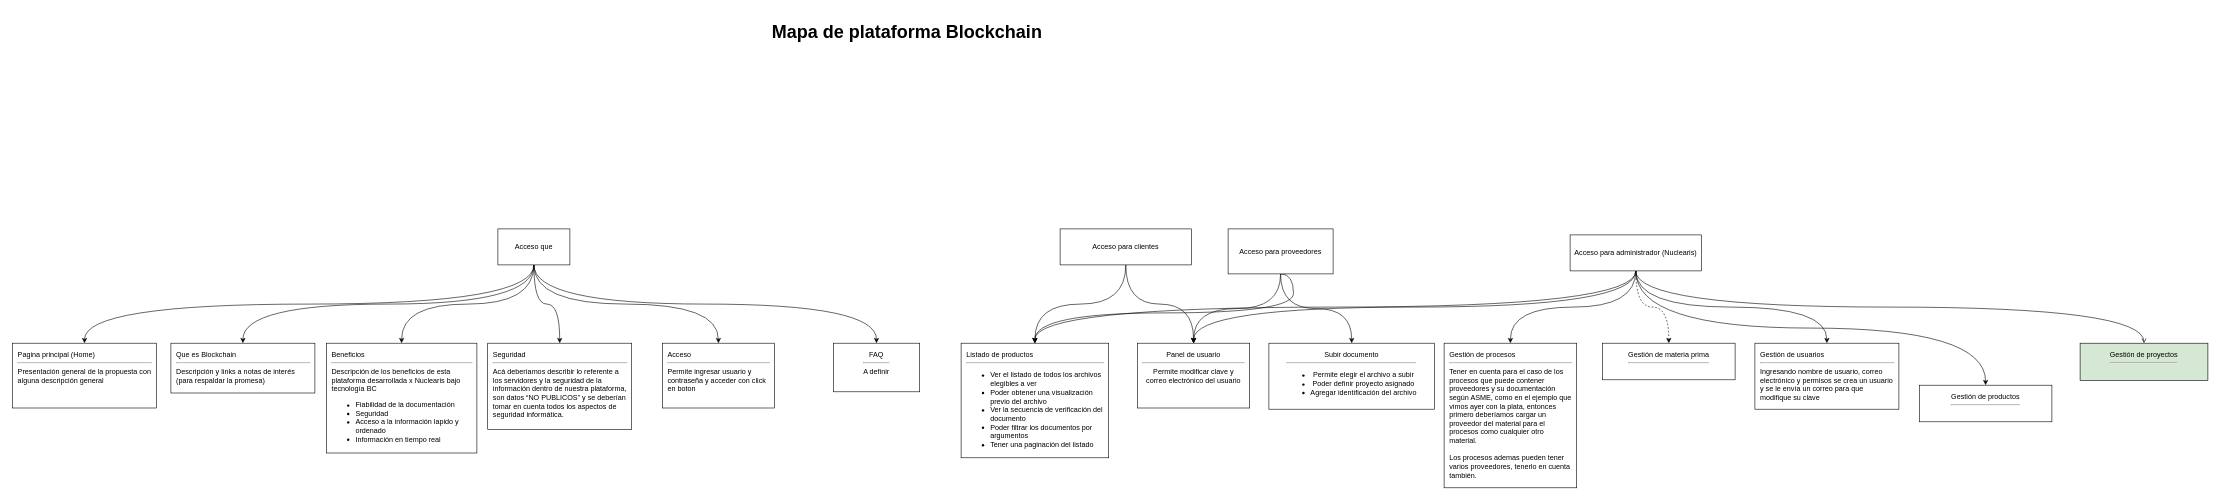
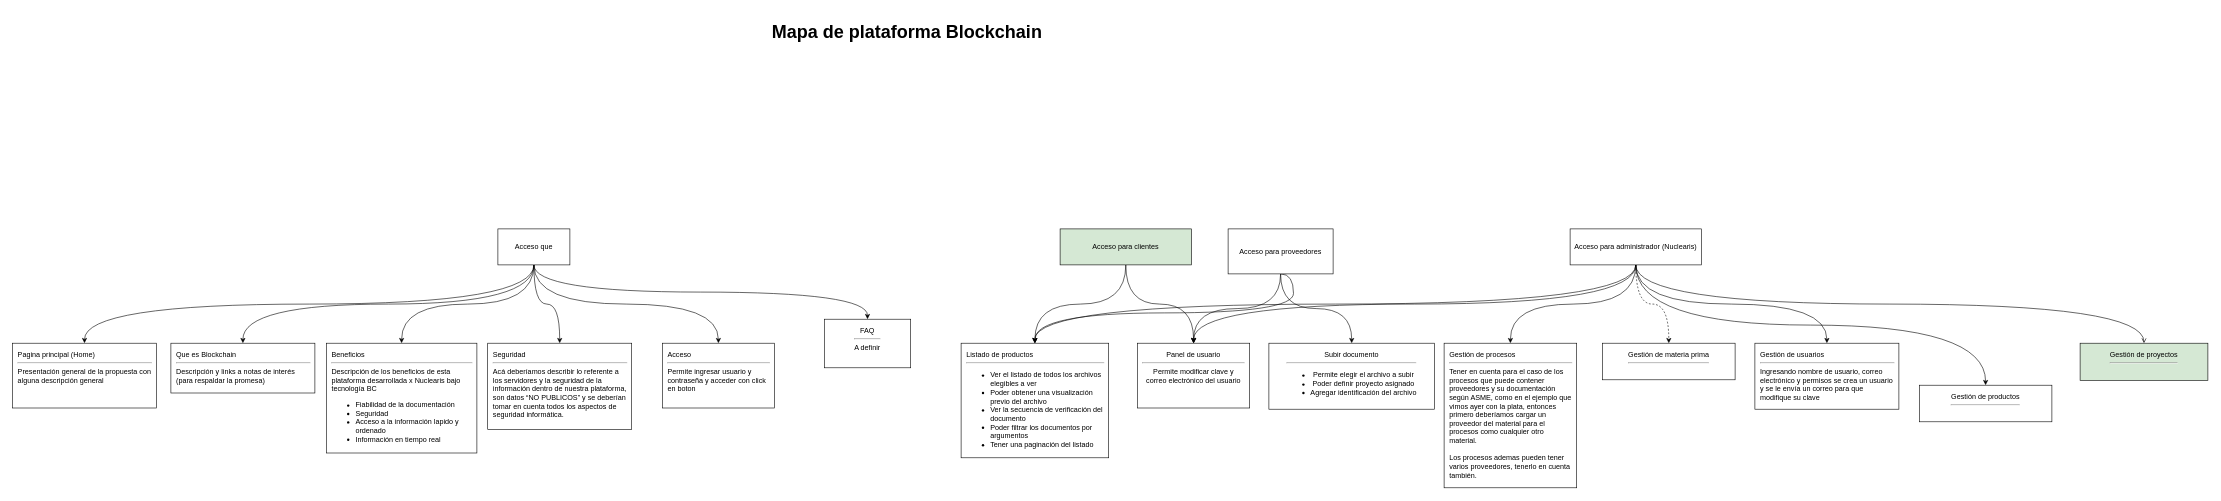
  <mxCell id="0" />
  <mxCell id="1" parent="0" />
  <mxCell id="2" value="Mapa de plataforma Blockchain" style="text;resizable=0;points=[];autosize=1;align=left;verticalAlign=top;spacingTop=0;fontSize=30;fontStyle=1;fontColor=#000000;html=1;rounded=0;shadow=0;comic=0;fillColor=none;spacing=10;aspect=fixed;" vertex="1" parent="1"><mxGeometry x="1275.5" y="20" width="450" height="60" as="geometry" /></mxCell>
  <mxCell id="3" value="Pagina principal (Home)&lt;br&gt;&lt;hr&gt;&lt;span&gt;Presentación general de la propuesta con alguna descripción general&lt;br&gt;&lt;/span&gt;" style="rounded=0;whiteSpace=wrap;html=1;spacingLeft=7;spacingRight=7;verticalAlign=top;spacingTop=5;align=left;" vertex="1" parent="1"><mxGeometry x="20" y="571.5" width="240" height="108" as="geometry" /></mxCell>
  <mxCell id="4" value="Acceso&lt;br&gt;&lt;hr&gt;Permite ingresar usuario y contraseña y acceder con click en boton" style="rounded=0;whiteSpace=wrap;html=1;spacingLeft=7;spacingRight=7;verticalAlign=top;spacingTop=5;align=left;" vertex="1" parent="1"><mxGeometry x="1103" y="571.5" width="187" height="108" as="geometry" /></mxCell>
  <mxCell id="5" style="edgeStyle=orthogonalEdgeStyle;rounded=0;orthogonalLoop=1;jettySize=auto;html=1;exitX=0.5;exitY=1;exitDx=0;exitDy=0;entryX=0.5;entryY=0;entryDx=0;entryDy=0;fontSize=20;fontColor=#000000;curved=1;" edge="1" parent="1" source="11" target="3"><mxGeometry relative="1" as="geometry" /></mxCell>
  <mxCell id="6" style="edgeStyle=orthogonalEdgeStyle;rounded=0;orthogonalLoop=1;jettySize=auto;html=1;exitX=0.5;exitY=1;exitDx=0;exitDy=0;entryX=0.5;entryY=0;entryDx=0;entryDy=0;fontSize=20;fontColor=#000000;curved=1;" edge="1" parent="1" source="11" target="21"><mxGeometry relative="1" as="geometry" /></mxCell>
  <mxCell id="7" style="edgeStyle=orthogonalEdgeStyle;rounded=0;orthogonalLoop=1;jettySize=auto;html=1;exitX=0.5;exitY=1;exitDx=0;exitDy=0;entryX=0.5;entryY=0;entryDx=0;entryDy=0;fontSize=20;fontColor=#000000;curved=1;" edge="1" parent="1" source="11" target="15"><mxGeometry relative="1" as="geometry" /></mxCell>
  <mxCell id="8" style="edgeStyle=orthogonalEdgeStyle;rounded=0;orthogonalLoop=1;jettySize=auto;html=1;exitX=0.5;exitY=1;exitDx=0;exitDy=0;fontSize=20;fontColor=#000000;curved=1;" edge="1" parent="1" source="11" target="19"><mxGeometry relative="1" as="geometry" /></mxCell>
  <mxCell id="9" style="edgeStyle=orthogonalEdgeStyle;rounded=0;orthogonalLoop=1;jettySize=auto;html=1;exitX=0.5;exitY=1;exitDx=0;exitDy=0;entryX=0.5;entryY=0;entryDx=0;entryDy=0;fontSize=20;fontColor=#000000;curved=1;" edge="1" parent="1" source="11" target="4"><mxGeometry relative="1" as="geometry" /></mxCell>
  <mxCell id="10" style="edgeStyle=orthogonalEdgeStyle;rounded=0;orthogonalLoop=1;jettySize=auto;html=1;exitX=0.5;exitY=1;exitDx=0;exitDy=0;entryX=0.5;entryY=0;entryDx=0;entryDy=0;fontSize=20;fontColor=#000000;curved=1;" edge="1" parent="1" source="11" target="20"><mxGeometry relative="1" as="geometry" /></mxCell>
  <mxCell id="11" value="Acceso que" style="rounded=0;whiteSpace=wrap;html=1;fontSize=12;" vertex="1" parent="1"><mxGeometry x="829" y="381" width="120" height="60" as="geometry" /></mxCell>
  <mxCell id="12" value="Listado de productos&lt;br&gt;&lt;hr&gt;&lt;ul&gt;&lt;li&gt;Ver el listado de todos los archivos elegibles a ver&lt;/li&gt;&lt;li&gt;Poder obtener una visualización previo del archivo&lt;/li&gt;&lt;li&gt;Ver la secuencia de verificación del documento&lt;/li&gt;&lt;li&gt;Poder filtrar los documentos por argumentos&lt;/li&gt;&lt;li&gt;Tener una paginación del listado&lt;/li&gt;&lt;/ul&gt;" style="rounded=0;whiteSpace=wrap;html=1;spacingLeft=7;spacingRight=7;verticalAlign=top;spacingTop=5;align=left;" vertex="1" parent="1"><mxGeometry x="1601" y="571.5" width="246" height="191" as="geometry" /></mxCell>
  <mxCell id="13" value="Panel de usuario&lt;br&gt;&lt;hr&gt;Permite modificar clave y correo electrónico del usuario" style="rounded=0;whiteSpace=wrap;html=1;spacingLeft=7;spacingRight=7;verticalAlign=top;spacingTop=5;" vertex="1" parent="1"><mxGeometry x="1895" y="571.5" width="187" height="108" as="geometry" /></mxCell>
  <mxCell id="14" value="Gestión de usuarios&lt;br&gt;&lt;hr&gt;Ingresando nombre de usuario, correo electrónico y permisos se crea un usuario y se le envía un correo para que modifique su clave" style="rounded=0;whiteSpace=wrap;html=1;spacingLeft=7;spacingRight=7;verticalAlign=top;spacingTop=5;align=left;" vertex="1" parent="1"><mxGeometry x="2924" y="571.5" width="240" height="110" as="geometry" /></mxCell>
  <mxCell id="15" value="Beneficios&lt;br&gt;&lt;hr&gt;&lt;span&gt;Descripción de los beneficios de esta plataforma desarrollada x Nuclearis bajo tecnología BC&lt;br&gt;&lt;ul&gt;&lt;li&gt;&lt;span&gt;Fiabilidad de la documentación&lt;/span&gt;&lt;/li&gt;&lt;li&gt;Seguridad&lt;/li&gt;&lt;li&gt;Acceso a la información lapido y ordenado&lt;/li&gt;&lt;li&gt;Información en tiempo real&lt;/li&gt;&lt;/ul&gt;&lt;/span&gt;" style="rounded=0;whiteSpace=wrap;html=1;spacingLeft=7;spacingRight=7;verticalAlign=top;spacingTop=5;align=left;" vertex="1" parent="1"><mxGeometry x="543" y="571.5" width="251" height="183" as="geometry" /></mxCell>
  <mxCell id="16" style="edgeStyle=orthogonalEdgeStyle;rounded=0;orthogonalLoop=1;jettySize=auto;html=1;exitX=0.5;exitY=1;exitDx=0;exitDy=0;fontSize=20;fontColor=#000000;curved=1;" edge="1" parent="1" source="18" target="12"><mxGeometry relative="1" as="geometry" /></mxCell>
  <mxCell id="17" style="edgeStyle=orthogonalEdgeStyle;rounded=0;orthogonalLoop=1;jettySize=auto;html=1;exitX=0.5;exitY=1;exitDx=0;exitDy=0;entryX=0.5;entryY=0;entryDx=0;entryDy=0;fontSize=20;fontColor=#000000;curved=1;" edge="1" parent="1" source="18" target="13"><mxGeometry relative="1" as="geometry" /></mxCell>
- <mxCell id="18" value="Acceso para clientes" style="rounded=0;whiteSpace=wrap;html=1;fontSize=12;" vertex="1" parent="1"><mxGeometry x="1766" y="381" width="219" height="60" as="geometry" /></mxCell>
+ <mxCell id="18" value="Acceso para clientes" style="rounded=0;whiteSpace=wrap;html=1;fontSize=12;fillColor=#d5e8d4;" vertex="1" parent="1"><mxGeometry x="1766" y="381" width="219" height="60" as="geometry" /></mxCell>
  <mxCell id="19" value="Seguridad&lt;br&gt;&lt;hr&gt;&lt;span&gt;&lt;div&gt;Acá deberíamos describir lo referente a los servidores y la seguridad de la información dentro de nuestra plataforma, son datos “NO PUBLICOS” y se deberían tomar en cuenta todos los aspectos de seguridad informática.&lt;/div&gt;&lt;div&gt;&lt;br&gt;&lt;/div&gt;&lt;/span&gt;" style="rounded=0;whiteSpace=wrap;html=1;spacingLeft=7;spacingRight=7;verticalAlign=top;spacingTop=5;align=left;" vertex="1" parent="1"><mxGeometry x="812" y="571.5" width="240" height="144" as="geometry" /></mxCell>
- <mxCell id="20" value="FAQ&lt;br&gt;&lt;hr&gt;&lt;span&gt;&lt;div&gt;A definir&lt;/div&gt;&lt;div&gt;&lt;br&gt;&lt;/div&gt;&lt;/span&gt;" style="rounded=0;whiteSpace=wrap;html=1;spacingLeft=7;spacingRight=7;verticalAlign=top;spacingTop=5;align=center;" vertex="1" parent="1"><mxGeometry x="1388" y="571.5" width="144" height="81" as="geometry" /></mxCell>
+ <mxCell id="20" value="FAQ&lt;br&gt;&lt;hr&gt;&lt;span&gt;&lt;div&gt;A definir&lt;/div&gt;&lt;div&gt;&lt;br&gt;&lt;/div&gt;&lt;/span&gt;" style="rounded=0;whiteSpace=wrap;html=1;spacingLeft=7;spacingRight=7;verticalAlign=top;spacingTop=5;align=center;" vertex="1" parent="1"><mxGeometry x="1373" y="531.5" width="144" height="81" as="geometry" /></mxCell>
  <mxCell id="21" value="Que es Blockchain&lt;br&gt;&lt;hr&gt;&lt;span&gt;&lt;div&gt;&lt;div&gt;Descripción y links a notas de interés (para respaldar la promesa)&lt;/div&gt;&lt;/div&gt;&lt;div&gt;&lt;br&gt;&lt;/div&gt;&lt;div&gt;&lt;br&gt;&lt;/div&gt;&lt;/span&gt;" style="rounded=0;whiteSpace=wrap;html=1;spacingLeft=7;spacingRight=7;verticalAlign=top;spacingTop=5;align=left;" vertex="1" parent="1"><mxGeometry x="284" y="571.5" width="240" height="83" as="geometry" /></mxCell>
  <mxCell id="22" value="Gestión de productos&lt;br&gt;&lt;hr&gt;" style="rounded=0;whiteSpace=wrap;html=1;spacingLeft=7;spacingRight=7;verticalAlign=top;spacingTop=5;align=center;" vertex="1" parent="1"><mxGeometry x="3198" y="641.5" width="221" height="61" as="geometry" /></mxCell>
  <mxCell id="23" value="Gestión de proyectos&lt;br&gt;&lt;hr&gt;" style="rounded=0;whiteSpace=wrap;html=1;spacingLeft=7;spacingRight=7;verticalAlign=top;spacingTop=5;align=center;fillColor=#d5e8d4;" vertex="1" parent="1"><mxGeometry x="3466" y="571.5" width="213" height="62" as="geometry" /></mxCell>
  <mxCell id="24" value="Gestión de procesos&lt;br&gt;&lt;hr&gt;Tener en cuenta para el caso de los procesos que puede contener proveedores y su documentación según ASME, como en el ejemplo que vimos ayer con la plata, entonces primero deberíamos cargar un proveedor del material para el procesos como cualquier otro material.&amp;nbsp;&lt;div&gt;&lt;span style=&quot;white-space: pre&quot;&gt;&#09;&lt;/span&gt;&lt;/div&gt;&lt;div&gt;Los procesos ademas pueden tener varios proveedores, tenerlo en cuenta también.&lt;/div&gt;&lt;div&gt;&lt;br&gt;&lt;/div&gt;" style="rounded=0;whiteSpace=wrap;html=1;spacingLeft=7;spacingRight=7;verticalAlign=top;spacingTop=5;align=left;" vertex="1" parent="1"><mxGeometry x="2406" y="571.5" width="221" height="241" as="geometry" /></mxCell>
  <mxCell id="25" value="Subir documento&lt;br&gt;&lt;hr&gt;&lt;ul&gt;&lt;li&gt;Permite elegir el archivo a subir&lt;/li&gt;&lt;li&gt;Poder definir proyecto asignado&lt;/li&gt;&lt;li&gt;Agregar identificación del archivo&lt;/li&gt;&lt;/ul&gt;" style="rounded=0;whiteSpace=wrap;html=1;spacingLeft=7;spacingRight=7;verticalAlign=top;spacingTop=5;" vertex="1" parent="1"><mxGeometry x="2114" y="571.5" width="276" height="110" as="geometry" /></mxCell>
  <mxCell id="26" style="edgeStyle=orthogonalEdgeStyle;rounded=0;orthogonalLoop=1;jettySize=auto;html=1;exitX=0.5;exitY=1;exitDx=0;exitDy=0;entryX=0.5;entryY=0;entryDx=0;entryDy=0;fontSize=20;fontColor=#000000;curved=1;" edge="1" parent="1" source="29" target="12"><mxGeometry relative="1" as="geometry"><Array as="points"><mxPoint x="2155" y="521" /><mxPoint x="1724" y="521" /></Array></mxGeometry></mxCell>
  <mxCell id="27" style="edgeStyle=orthogonalEdgeStyle;rounded=0;orthogonalLoop=1;jettySize=auto;html=1;exitX=0.5;exitY=1;exitDx=0;exitDy=0;entryX=0.5;entryY=0;entryDx=0;entryDy=0;fontSize=20;fontColor=#000000;curved=1;" edge="1" parent="1" source="29" target="25"><mxGeometry relative="1" as="geometry" /></mxCell>
  <mxCell id="28" style="edgeStyle=orthogonalEdgeStyle;rounded=0;orthogonalLoop=1;jettySize=auto;html=1;exitX=0.5;exitY=1;exitDx=0;exitDy=0;entryX=0.5;entryY=0;entryDx=0;entryDy=0;fontSize=20;fontColor=#000000;curved=1;" edge="1" parent="1" source="29" target="13"><mxGeometry relative="1" as="geometry" /></mxCell>
  <mxCell id="29" value="Acceso para proveedores" style="rounded=0;whiteSpace=wrap;html=1;fontSize=12;" vertex="1" parent="1"><mxGeometry x="2046" y="381" width="175" height="75" as="geometry" /></mxCell>
  <mxCell id="30" value="Gestión de materia prima&lt;br&gt;&lt;hr&gt;" style="rounded=0;whiteSpace=wrap;html=1;spacingLeft=7;spacingRight=7;verticalAlign=top;spacingTop=5;align=center;" vertex="1" parent="1"><mxGeometry x="2670" y="571.5" width="221" height="61" as="geometry" /></mxCell>
  <mxCell id="31" style="edgeStyle=orthogonalEdgeStyle;rounded=0;orthogonalLoop=1;jettySize=auto;html=1;exitX=0.5;exitY=1;exitDx=0;exitDy=0;entryX=0.5;entryY=0;entryDx=0;entryDy=0;fontSize=20;fontColor=#000000;curved=1;endArrow=open;" edge="1" parent="1" source="38" target="23"><mxGeometry relative="1" as="geometry" /></mxCell>
  <mxCell id="32" style="edgeStyle=orthogonalEdgeStyle;rounded=0;orthogonalLoop=1;jettySize=auto;html=1;exitX=0.5;exitY=1;exitDx=0;exitDy=0;entryX=0.5;entryY=0;entryDx=0;entryDy=0;fontSize=20;fontColor=#000000;curved=1;" edge="1" parent="1" source="38" target="22"><mxGeometry relative="1" as="geometry" /></mxCell>
  <mxCell id="33" style="edgeStyle=orthogonalEdgeStyle;rounded=0;orthogonalLoop=1;jettySize=auto;html=1;exitX=0.5;exitY=1;exitDx=0;exitDy=0;entryX=0.5;entryY=0;entryDx=0;entryDy=0;fontSize=20;fontColor=#000000;curved=1;" edge="1" parent="1" source="38" target="14"><mxGeometry relative="1" as="geometry" /></mxCell>
  <mxCell id="34" style="edgeStyle=orthogonalEdgeStyle;rounded=0;orthogonalLoop=1;jettySize=auto;html=1;exitX=0.5;exitY=1;exitDx=0;exitDy=0;entryX=0.5;entryY=0;entryDx=0;entryDy=0;fontSize=20;fontColor=#000000;curved=1;dashed=1;" edge="1" parent="1" source="38" target="30"><mxGeometry relative="1" as="geometry" /></mxCell>
  <mxCell id="35" style="edgeStyle=orthogonalEdgeStyle;rounded=0;orthogonalLoop=1;jettySize=auto;html=1;exitX=0.5;exitY=1;exitDx=0;exitDy=0;entryX=0.5;entryY=0;entryDx=0;entryDy=0;fontSize=20;fontColor=#000000;elbow=vertical;curved=1;" edge="1" parent="1" source="38" target="24"><mxGeometry relative="1" as="geometry" /></mxCell>
  <mxCell id="36" style="edgeStyle=orthogonalEdgeStyle;curved=1;rounded=0;orthogonalLoop=1;jettySize=auto;html=1;exitX=0.5;exitY=1;exitDx=0;exitDy=0;entryX=0.5;entryY=0;entryDx=0;entryDy=0;fontSize=20;fontColor=#000000;" edge="1" parent="1" source="38" target="13"><mxGeometry relative="1" as="geometry" /></mxCell>
  <mxCell id="37" style="edgeStyle=orthogonalEdgeStyle;curved=1;rounded=0;orthogonalLoop=1;jettySize=auto;html=1;exitX=0.5;exitY=1;exitDx=0;exitDy=0;entryX=0.5;entryY=0;entryDx=0;entryDy=0;fontSize=20;fontColor=#000000;" edge="1" parent="1" source="38" target="12"><mxGeometry relative="1" as="geometry" /></mxCell>
- <mxCell id="38" value="Acceso para administrador (Nuclearis)" style="rounded=0;whiteSpace=wrap;html=1;fontSize=12;" vertex="1" parent="1"><mxGeometry x="2616" y="391" width="219" height="60" as="geometry" /></mxCell>
+ <mxCell id="38" value="Acceso para administrador (Nuclearis)" style="rounded=0;whiteSpace=wrap;html=1;fontSize=12;" vertex="1" parent="1"><mxGeometry x="2616" y="381" width="219" height="60" as="geometry" /></mxCell>
